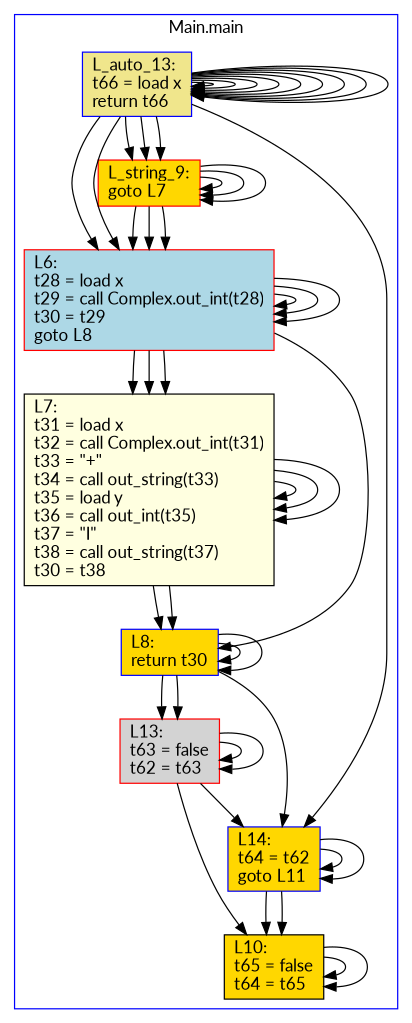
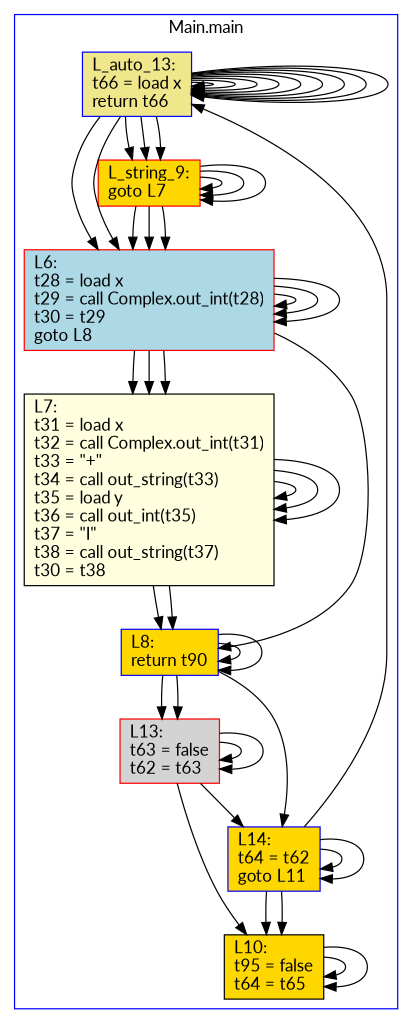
  digraph {
    fontname=Lato
    node [color=blue fillcolor=gold fontname=Lato shape=box style=filled]
    edge [fontname=Lato]
    n1 [fillcolor=khaki label="L_auto_13:\lt66 = load x\lreturn t66\l"]
    n2 [color=red label="L_string_9:\lgoto L7\l"]
    n3 [color=red fillcolor=lightblue label="L6:\lt28 = load x\lt29 = call Complex.out_int(t28)\lt30 = t29\lgoto L8\l"]
    n4 [color=black fillcolor=lightyellow label="L7:\lt31 = load x\lt32 = call Complex.out_int(t31)\lt33 = \"+\"\lt34 = call out_string(t33)\lt35 = load y\lt36 = call out_int(t35)\lt37 = \"I\"\lt38 = call out_string(t37)\lt30 = t38\l"]
-   n5 [label="L8:\lreturn t30\l"]
+   n5 [label="L8:\lreturn t90\l"]
    n6 [color=red fillcolor=lightgrey label="L13:\lt63 = false\lt62 = t63\l"]
    n7 [label="L14:\lt64 = t62\lgoto L11\l"]
-   n8 [color=black label="L10:\lt65 = false\lt64 = t65\l"]
+   n8 [color=black label="L10:\lt95 = false\lt64 = t65\l"]
    subgraph cluster_1 {
      color=blue
      label="Main.main"
      n1
      n2
      n3
      n4
      n5
      n6
      n7
      n8
    }
    subgraph cluster_2 {
      color=blue
      label="Complex.init"
    }
    subgraph cluster_3 {
      color=blue
      label="Complex.equal"
    }
    subgraph cluster_4 {
      color=blue
      label="Complex.y_value"
    }
    subgraph cluster_5 {
      color=blue
      label="Complex.print"
    }
    subgraph cluster_6 {
      color=blue
      label="Complex.reflect_Y"
    }
    subgraph cluster_7 {
      color=blue
      label="Complex.reflect_X"
    }
    subgraph cluster_8 {
      color=blue
      label="Complex.reflect_0"
    }
    subgraph cluster_9 {
      color=blue
      label="Complex.x_value"
    }
    n1 -> n1
    n1 -> n1
    n1 -> n1
    n1 -> n1
    n1 -> n1
    n1 -> n1
    n1 -> n1
    n1 -> n1
    n1 -> n1
    n1 -> n2
    n1 -> n2
    n1 -> n2
    n1 -> n3
    n1 -> n3
-   n1 -> n7
+   n7 -> n1
    n2 -> n2
    n2 -> n2
    n2 -> n2
    n2 -> n3
    n2 -> n3
    n2 -> n3
    n3 -> n3
    n3 -> n3
    n3 -> n3
    n3 -> n4
    n3 -> n4
    n3 -> n4
    n3 -> n5
    n4 -> n4
    n4 -> n4
    n4 -> n4
    n4 -> n5
    n4 -> n5
    n5 -> n5
    n5 -> n5
    n5 -> n6
    n5 -> n6
    n5 -> n7
    n6 -> n6
    n6 -> n6
    n6 -> n7
    n6 -> n8
    n7 -> n7
    n7 -> n7
    n7 -> n8
    n7 -> n8
    n8 -> n8
    n8 -> n8
  }
